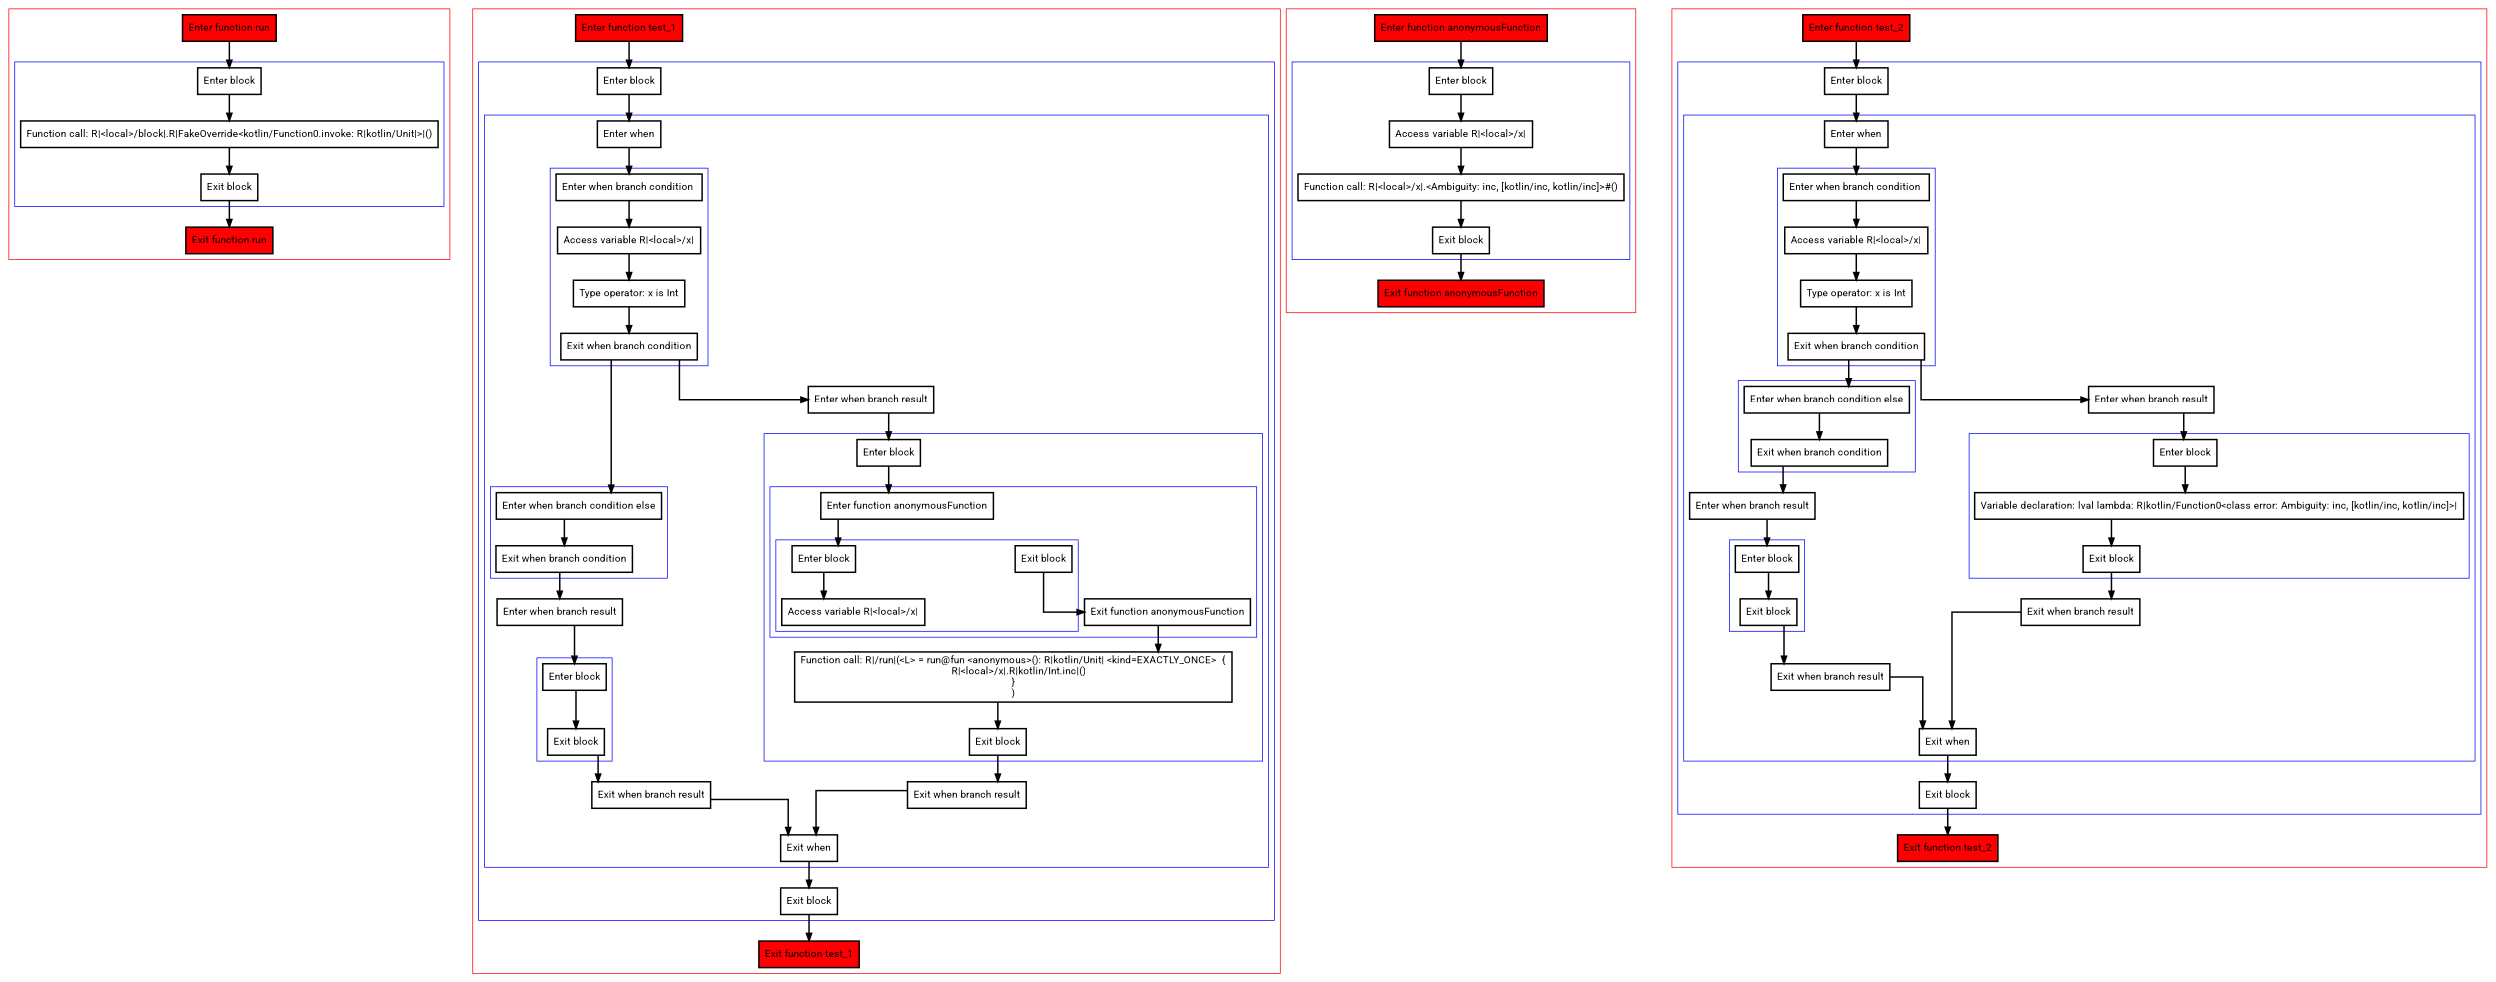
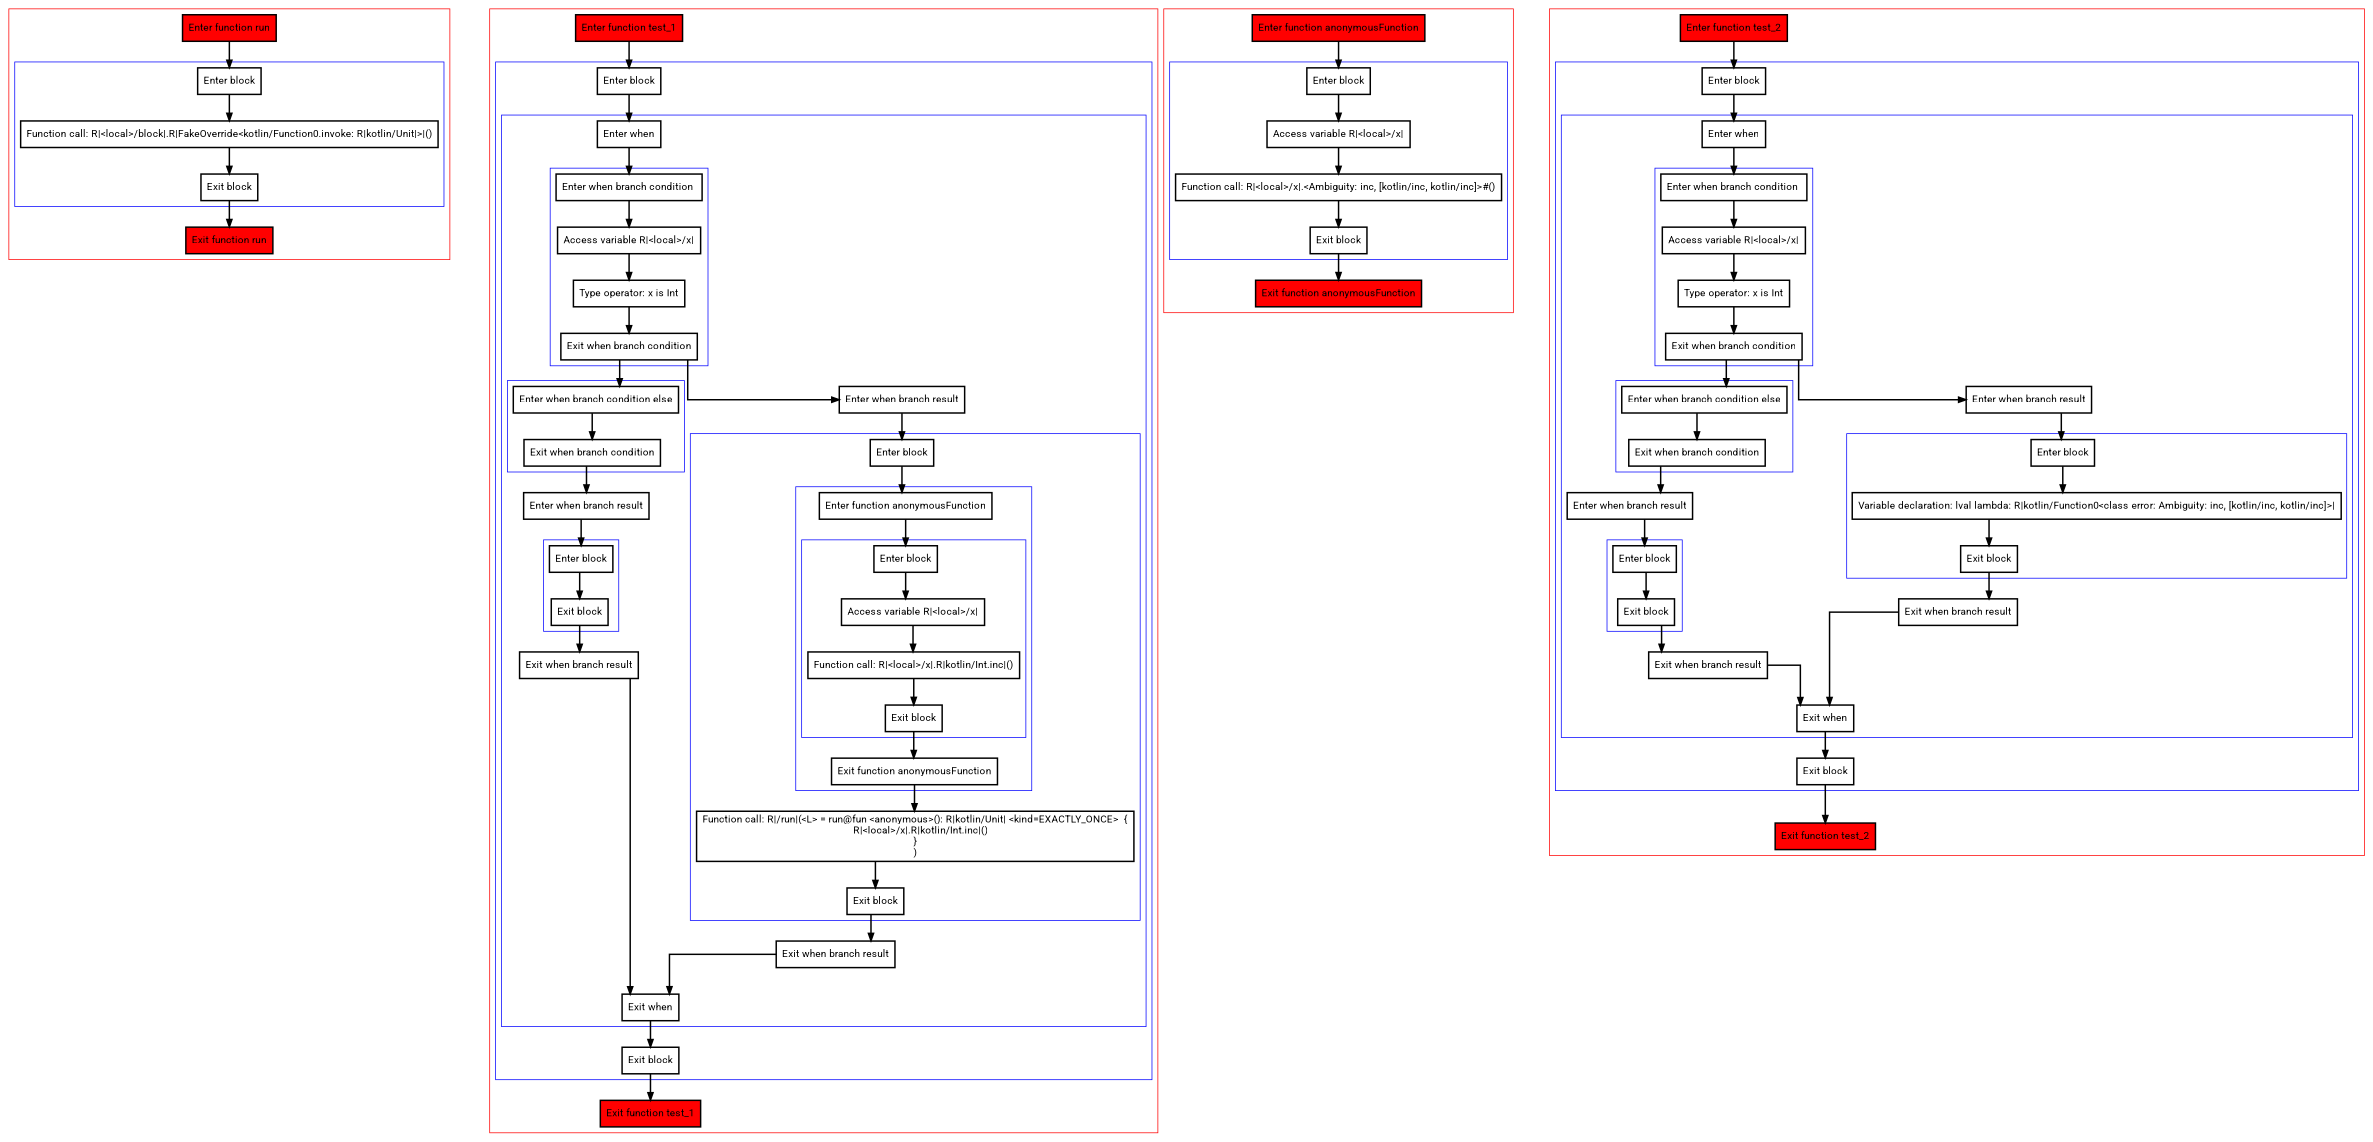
  digraph {
    nodesep=3
    splines=ortho
    fontname=Roboto
    node [penwidth=2 shape=box fontname=Roboto]
    edge [penwidth=2 fontname=Roboto]
    n1 [label="Enter block"]
    n2 [label="Function call: R|<local>/block|.R|FakeOverride<kotlin/Function0.invoke: R|kotlin/Unit|>|()"]
    n3 [label="Exit block"]
    n4 [fillcolor=red label="Enter function run" style=filled]
    n5 [fillcolor=red label="Exit function run" style=filled]
    n6 [label="Enter when branch condition "]
    n7 [label="Access variable R|<local>/x|"]
    n8 [label="Type operator: x is Int"]
    n9 [label="Exit when branch condition"]
    n10 [label="Enter when branch condition else"]
    n11 [label="Exit when branch condition"]
    n12 [label="Enter block"]
    n13 [label="Exit block"]
    n14 [label="Enter block"]
    n15 [label="Access variable R|<local>/x|"]
+   n16 [label="Function call: R|<local>/x|.R|kotlin/Int.inc|()"]
    n17 [label="Exit block"]
    n18 [label="Enter function anonymousFunction"]
    n19 [label="Exit function anonymousFunction"]
    n20 [label="Enter block"]
    n21 [label="Function call: R|/run|(<L> = run@fun <anonymous>(): R|kotlin/Unit| <kind=EXACTLY_ONCE>  {\n    R|<local>/x|.R|kotlin/Int.inc|()\n}\n)"]
    n22 [label="Exit block"]
    n23 [label="Enter when"]
    n24 [label="Enter when branch result"]
    n25 [label="Exit when branch result"]
    n26 [label="Enter when branch result"]
    n27 [label="Exit when branch result"]
    n28 [label="Exit when"]
    n29 [label="Enter block"]
    n30 [label="Exit block"]
    n31 [fillcolor=red label="Enter function test_1" style=filled]
    n32 [fillcolor=red label="Exit function test_1" style=filled]
    n33 [label="Enter block"]
    n34 [label="Access variable R|<local>/x|"]
    n35 [label="Function call: R|<local>/x|.<Ambiguity: inc, [kotlin/inc, kotlin/inc]>#()"]
    n36 [label="Exit block"]
    n37 [fillcolor=red label="Enter function anonymousFunction" style=filled]
    n38 [fillcolor=red label="Exit function anonymousFunction" style=filled]
    n39 [label="Enter when branch condition "]
    n40 [label="Access variable R|<local>/x|"]
    n41 [label="Type operator: x is Int"]
    n42 [label="Exit when branch condition"]
    n43 [label="Enter when branch condition else"]
    n44 [label="Exit when branch condition"]
    n45 [label="Enter block"]
    n46 [label="Exit block"]
    n47 [label="Enter block"]
    n48 [label="Variable declaration: lval lambda: R|kotlin/Function0<class error: Ambiguity: inc, [kotlin/inc, kotlin/inc]>|"]
    n49 [label="Exit block"]
    n50 [label="Enter when"]
    n51 [label="Enter when branch result"]
    n52 [label="Exit when branch result"]
    n53 [label="Enter when branch result"]
    n54 [label="Exit when branch result"]
    n55 [label="Exit when"]
    n56 [label="Enter block"]
    n57 [label="Exit block"]
    n58 [fillcolor=red label="Enter function test_2" style=filled]
    n59 [fillcolor=red label="Exit function test_2" style=filled]
    subgraph cluster_1 {
      color=red
      n4
      n5
      subgraph cluster_2 {
        color=blue
        n1
        n2
        n3
      }
    }
    subgraph cluster_3 {
      color=red
      n31
      n32
      subgraph cluster_4 {
        color=blue
        n29
        n30
        subgraph cluster_5 {
          color=blue
          n23
          n24
          n25
          n26
          n27
          n28
          subgraph cluster_6 {
            color=blue
            n6
            n7
            n8
            n9
          }
          subgraph cluster_7 {
            color=blue
            n10
            n11
          }
          subgraph cluster_8 {
            color=blue
            n12
            n13
          }
          subgraph cluster_9 {
            color=blue
            n20
            n21
            n22
            subgraph cluster_10 {
              color=blue
              n18
              n19
              subgraph cluster_11 {
                color=blue
                n14
                n15
+               n16
                n17
              }
            }
          }
        }
      }
    }
    subgraph cluster_12 {
      color=red
      n37
      n38
      subgraph cluster_13 {
        color=blue
        n33
        n34
        n35
        n36
      }
    }
    subgraph cluster_14 {
      color=red
      n58
      n59
      subgraph cluster_15 {
        color=blue
        n56
        n57
        subgraph cluster_16 {
          color=blue
          n50
          n51
          n52
          n53
          n54
          n55
          subgraph cluster_17 {
            color=blue
            n39
            n40
            n41
            n42
          }
          subgraph cluster_18 {
            color=blue
            n43
            n44
          }
          subgraph cluster_19 {
            color=blue
            n45
            n46
          }
          subgraph cluster_20 {
            color=blue
            n47
            n48
            n49
          }
        }
      }
    }
    n1 -> n2
    n2 -> n3
    n3 -> n5
    n4 -> n1
    n6 -> n7
    n7 -> n8
    n8 -> n9
    n9 -> n10
    n9 -> n26
    n10 -> n11
    n11 -> n24
    n12 -> n13
    n13 -> n25
    n14 -> n15
+   n15 -> n16
+   n16 -> n17
    n17 -> n19
    n18 -> n14
    n19 -> n21
    n20 -> n18
    n21 -> n22
    n22 -> n27
    n23 -> n6
    n24 -> n12
    n25 -> n28
    n26 -> n20
    n27 -> n28
    n28 -> n30
    n29 -> n23
    n30 -> n32
    n31 -> n29
    n33 -> n34
    n34 -> n35
    n35 -> n36
    n36 -> n38
    n37 -> n33
    n39 -> n40
    n40 -> n41
    n41 -> n42
    n42 -> n43
    n42 -> n53
    n43 -> n44
    n44 -> n51
    n45 -> n46
    n46 -> n52
    n47 -> n48
    n48 -> n49
    n49 -> n54
    n50 -> n39
    n51 -> n45
    n52 -> n55
    n53 -> n47
    n54 -> n55
    n55 -> n57
    n56 -> n50
    n57 -> n59
    n58 -> n56
  }
